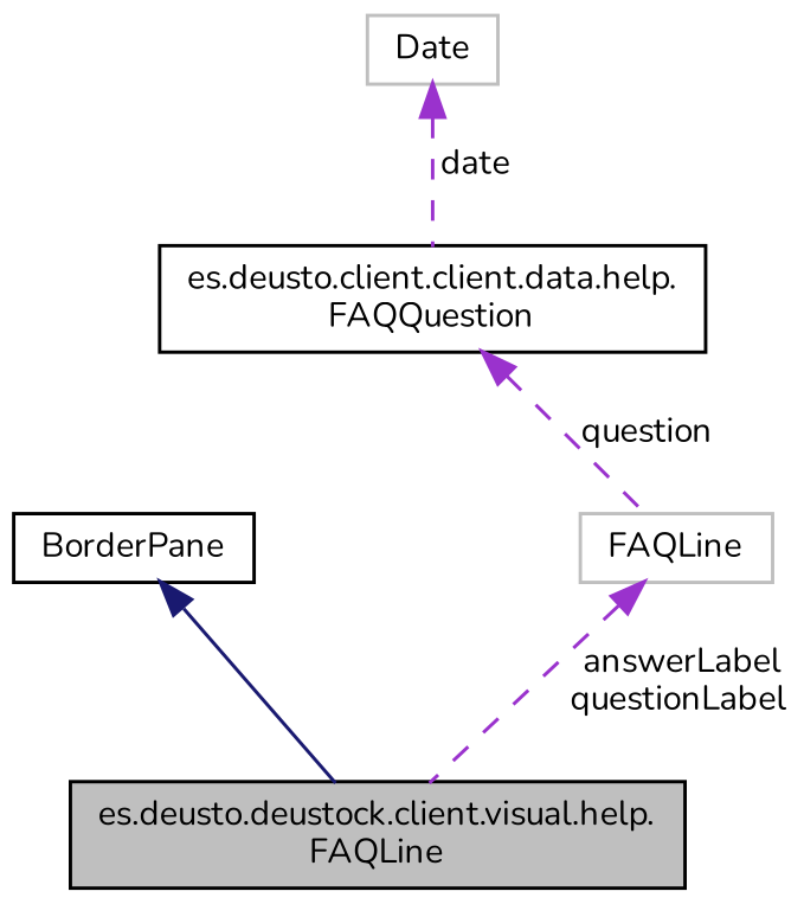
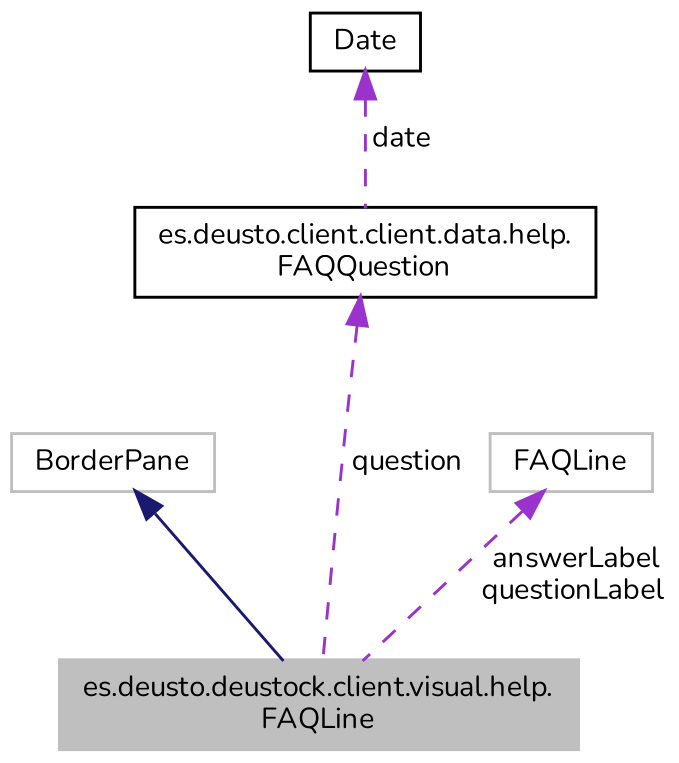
  digraph {
    fontname=Nunito
    node [color=grey75 fillcolor=white fontname=Nunito fontsize=10 shape=record style=filled]
    edge [color=darkorchid3 dir=back fontname=Nunito fontsize=10 labelfontname=Helvetica labelfontsize=10 style=dashed]
-   n1 [color=black fillcolor=grey75 fontcolor=black height=0.2 label="es.deusto.deustock.client.visual.help.\lFAQLine" width=0.4]
-   n2 [color=black height=0.2 label=BorderPane width=0.4]
+   n1 [fillcolor=grey75 fontcolor=black height=0.2 label="es.deusto.deustock.client.visual.help.\lFAQLine" width=0.4]
+   n2 [height=0.2 label=BorderPane width=0.4]
    n3 [color=black height=0.2 label="es.deusto.client.client.data.help.\lFAQQuestion" width=0.4]
-   n4 [height=0.2 label=Date width=0.4]
+   n4 [color=black height=0.2 label=Date width=0.4]
    n5 [height=0.2 label=FAQLine width=0.4]
    n2 -> n1 [color=midnightblue style=solid]
-   n3 -> n5 [label=" question"]
+   n3 -> n1 [label=" question"]
    n4 -> n3 [label=" date"]
    n5 -> n1 [label=" answerLabel\nquestionLabel"]
  }
